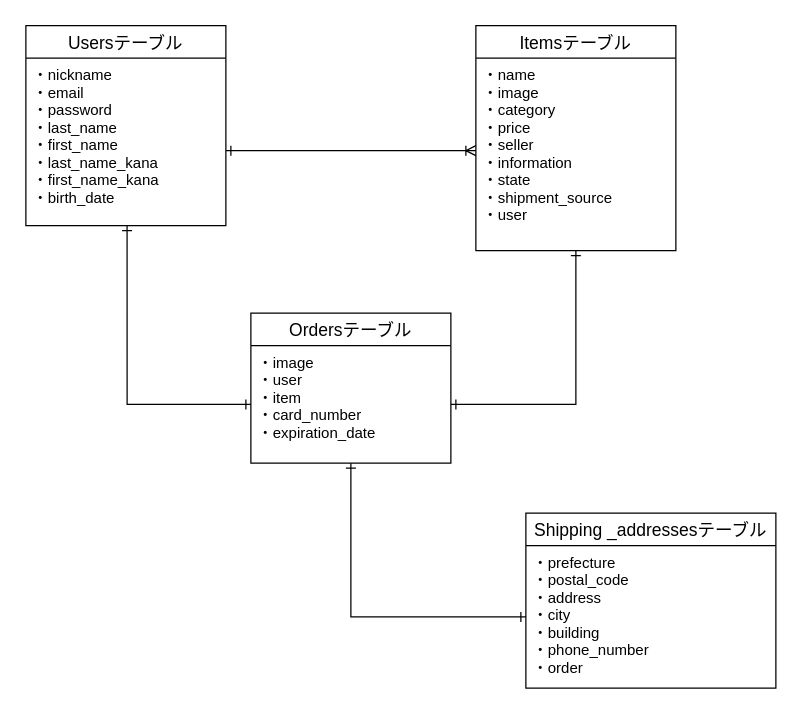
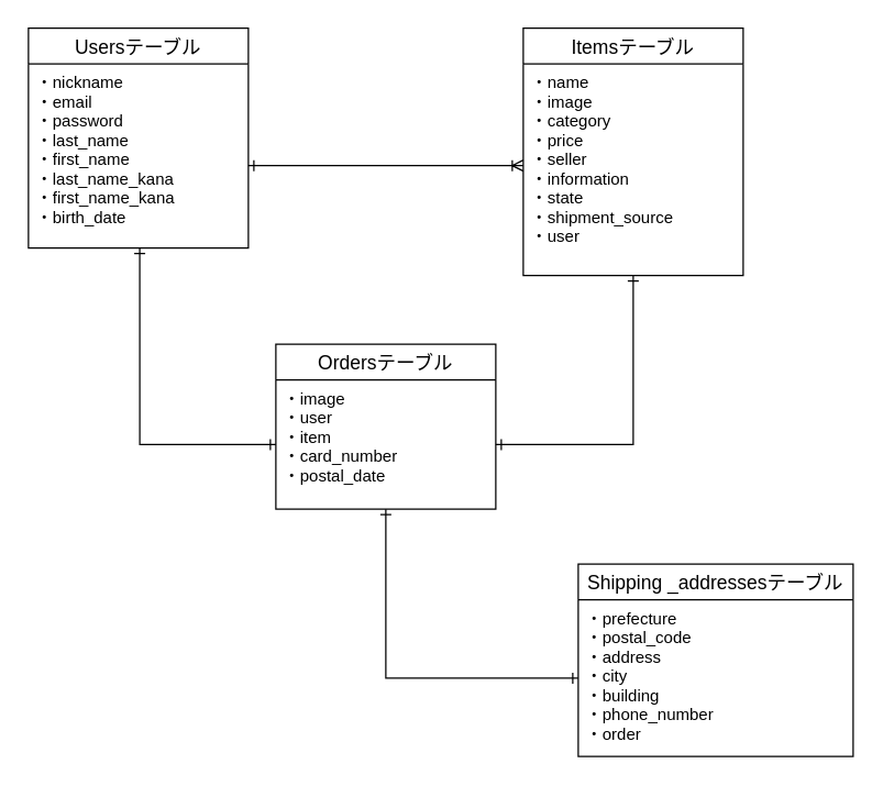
  <mxCell id="0" />
  <mxCell id="1" parent="0" />
  <mxCell id="2" value="Usersテーブル" style="swimlane;fontStyle=0;childLayout=stackLayout;horizontal=1;startSize=26;horizontalStack=0;resizeParent=1;resizeParentMax=0;resizeLast=0;collapsible=1;marginBottom=0;align=center;fontSize=14;" parent="1" vertex="1"><mxGeometry x="20" y="20" width="160" height="160" as="geometry" /></mxCell>
  <mxCell id="3" value="・nickname&#10;・email&#10;・password&#10;・last_name&#10;・first_name&#10;・last_name_kana&#10;・first_name_kana&#10;・birth_date" style="text;strokeColor=none;fillColor=none;spacingLeft=4;spacingRight=4;overflow=hidden;rotatable=0;points=[[0,0.5],[1,0.5]];portConstraint=eastwest;fontSize=12;" parent="2" vertex="1"><mxGeometry y="26" width="160" height="134" as="geometry" /></mxCell>
  <mxCell id="4" value="Itemsテーブル" style="swimlane;fontStyle=0;childLayout=stackLayout;horizontal=1;startSize=26;horizontalStack=0;resizeParent=1;resizeParentMax=0;resizeLast=0;collapsible=1;marginBottom=0;align=center;fontSize=14;" parent="1" vertex="1"><mxGeometry x="380" y="20" width="160" height="180" as="geometry" /></mxCell>
  <mxCell id="5" value="・name&#10;・image&#10;・category&#10;・price&#10;・seller&#10;・information&#10;・state&#10;・shipment_source&#10;・user" style="text;strokeColor=none;fillColor=none;spacingLeft=4;spacingRight=4;overflow=hidden;rotatable=0;points=[[0,0.5],[1,0.5]];portConstraint=eastwest;fontSize=12;" parent="4" vertex="1"><mxGeometry y="26" width="160" height="154" as="geometry" /></mxCell>
  <mxCell id="6" value="Ordersテーブル" style="swimlane;fontStyle=0;childLayout=stackLayout;horizontal=1;startSize=26;horizontalStack=0;resizeParent=1;resizeParentMax=0;resizeLast=0;collapsible=1;marginBottom=0;align=center;fontSize=14;" parent="1" vertex="1"><mxGeometry x="200" y="250" width="160" height="120" as="geometry" /></mxCell>
- <mxCell id="7" value="・image&#10;・user&#10;・item&#10;・card_number&#10;・expiration_date" style="text;strokeColor=none;fillColor=none;spacingLeft=4;spacingRight=4;overflow=hidden;rotatable=0;points=[[0,0.5],[1,0.5]];portConstraint=eastwest;fontSize=12;" parent="6" vertex="1"><mxGeometry y="26" width="160" height="94" as="geometry" /></mxCell>
+ <mxCell id="7" value="・image&#10;・user&#10;・item&#10;・card_number&#10;・postal_date" style="text;strokeColor=none;fillColor=none;spacingLeft=4;spacingRight=4;overflow=hidden;rotatable=0;points=[[0,0.5],[1,0.5]];portConstraint=eastwest;fontSize=12;" parent="6" vertex="1"><mxGeometry y="26" width="160" height="94" as="geometry" /></mxCell>
  <mxCell id="8" value="" style="edgeStyle=entityRelationEdgeStyle;fontSize=12;html=1;endArrow=ERoneToMany;startArrow=ERone;startFill=0;" parent="1" edge="1"><mxGeometry width="100" height="100" relative="1" as="geometry"><mxPoint x="180" y="120" as="sourcePoint" /><mxPoint x="380" y="120" as="targetPoint" /></mxGeometry></mxCell>
  <mxCell id="9" value="" style="endArrow=ERone;html=1;rounded=0;entryX=0.506;entryY=1;entryDx=0;entryDy=0;entryPerimeter=0;exitX=0;exitY=0.5;exitDx=0;exitDy=0;startArrow=ERone;startFill=0;endFill=0;" parent="1" source="7" target="3" edge="1"><mxGeometry relative="1" as="geometry"><mxPoint x="230" y="250" as="sourcePoint" /><mxPoint x="390" y="250" as="targetPoint" /><Array as="points"><mxPoint x="101" y="323" /></Array></mxGeometry></mxCell>
  <mxCell id="10" value="" style="endArrow=ERone;html=1;rounded=0;exitX=1;exitY=0.5;exitDx=0;exitDy=0;startArrow=ERone;startFill=0;endFill=0;" parent="1" source="7" target="5" edge="1"><mxGeometry relative="1" as="geometry"><mxPoint x="230" y="250" as="sourcePoint" /><mxPoint x="390" y="250" as="targetPoint" /><Array as="points"><mxPoint x="460" y="323" /></Array></mxGeometry></mxCell>
  <mxCell id="11" value="Shipping _addressesテーブル" style="swimlane;fontStyle=0;childLayout=stackLayout;horizontal=1;startSize=26;horizontalStack=0;resizeParent=1;resizeParentMax=0;resizeLast=0;collapsible=1;marginBottom=0;align=center;fontSize=14;" parent="1" vertex="1"><mxGeometry x="420" y="410" width="200" height="140" as="geometry" /></mxCell>
  <mxCell id="12" value="・prefecture&#10;・postal_code&#10;・address&#10;・city&#10;・building&#10;・phone_number&#10;・order" style="text;strokeColor=none;fillColor=none;spacingLeft=4;spacingRight=4;overflow=hidden;rotatable=0;points=[[0,0.5],[1,0.5]];portConstraint=eastwest;fontSize=12;" parent="11" vertex="1"><mxGeometry y="26" width="200" height="114" as="geometry" /></mxCell>
  <mxCell id="13" value="" style="endArrow=ERone;html=1;rounded=0;exitX=0;exitY=0.5;exitDx=0;exitDy=0;startArrow=ERone;startFill=0;endFill=0;" edge="1" parent="1" source="12" target="7"><mxGeometry relative="1" as="geometry"><mxPoint x="180" y="320" as="sourcePoint" /><mxPoint x="340" y="320" as="targetPoint" /><Array as="points"><mxPoint x="280" y="493" /></Array></mxGeometry></mxCell>
